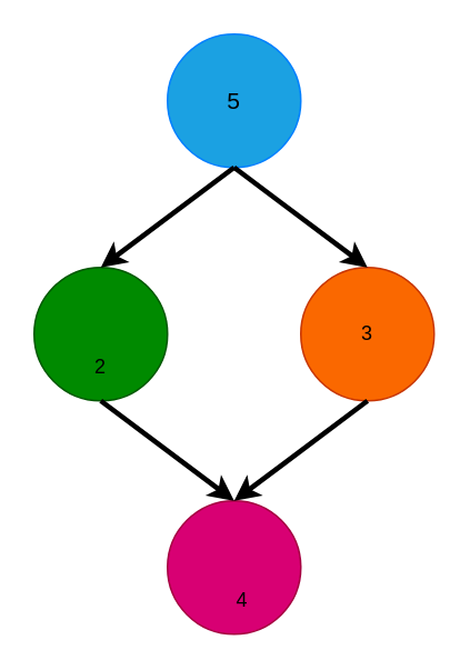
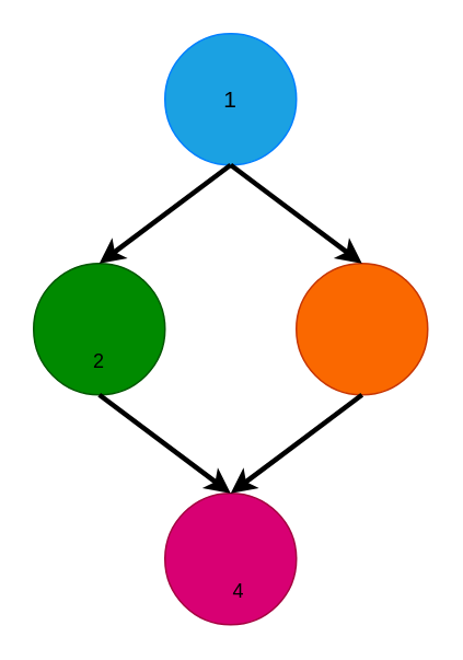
  <mxCell id="0" />
  <mxCell id="1" parent="0" />
  <mxCell id="2" value="" style="ellipse;whiteSpace=wrap;html=1;aspect=fixed;fillColor=#1BA1E2;strokeColor=#007FFF;" vertex="1" parent="1"><mxGeometry x="100" y="20" width="80" height="80" as="geometry" /></mxCell>
  <mxCell id="3" value="" style="ellipse;whiteSpace=wrap;html=1;aspect=fixed;fillColor=#008a00;fontColor=#ffffff;strokeColor=#005700;" vertex="1" parent="1"><mxGeometry x="20" y="160" width="80" height="80" as="geometry" /></mxCell>
  <mxCell id="4" value="" style="ellipse;whiteSpace=wrap;html=1;aspect=fixed;fillColor=#fa6800;fontColor=#000000;strokeColor=#C73500;" vertex="1" parent="1"><mxGeometry x="180" y="160" width="80" height="80" as="geometry" /></mxCell>
  <mxCell id="5" value="" style="ellipse;whiteSpace=wrap;html=1;aspect=fixed;fillColor=#d80073;strokeColor=#A50040;fontColor=#ffffff;" vertex="1" parent="1"><mxGeometry x="100" y="300" width="80" height="80" as="geometry" /></mxCell>
  <mxCell id="6" value="" style="endArrow=classic;html=1;rounded=0;entryX=0.5;entryY=0;entryDx=0;entryDy=0;exitX=0.5;exitY=1;exitDx=0;exitDy=0;targetPerimeterSpacing=0;strokeWidth=3;" edge="1" parent="1" source="2" target="3"><mxGeometry width="50" height="50" relative="1" as="geometry"><mxPoint x="140" y="270" as="sourcePoint" /><mxPoint x="190" y="220" as="targetPoint" /></mxGeometry></mxCell>
  <mxCell id="7" value="" style="endArrow=classic;html=1;rounded=0;entryX=0.5;entryY=0;entryDx=0;entryDy=0;targetPerimeterSpacing=0;strokeWidth=3;" edge="1" parent="1" target="4"><mxGeometry width="50" height="50" relative="1" as="geometry"><mxPoint x="140" y="100" as="sourcePoint" /><mxPoint x="70" y="170" as="targetPoint" /></mxGeometry></mxCell>
  <mxCell id="8" value="" style="endArrow=classic;html=1;rounded=0;entryX=0.5;entryY=0;entryDx=0;entryDy=0;exitX=0.5;exitY=1;exitDx=0;exitDy=0;targetPerimeterSpacing=0;strokeWidth=3;" edge="1" parent="1" source="3" target="5"><mxGeometry width="50" height="50" relative="1" as="geometry"><mxPoint x="160" y="120" as="sourcePoint" /><mxPoint x="80" y="180" as="targetPoint" /></mxGeometry></mxCell>
  <mxCell id="9" value="" style="endArrow=classic;html=1;rounded=0;exitX=0.5;exitY=1;exitDx=0;exitDy=0;targetPerimeterSpacing=0;strokeWidth=3;" edge="1" parent="1" source="4"><mxGeometry width="50" height="50" relative="1" as="geometry"><mxPoint x="170" y="130" as="sourcePoint" /><mxPoint x="140" y="300" as="targetPoint" /></mxGeometry></mxCell>
- <mxCell id="10" value="&lt;font style=&quot;font-size: 14px;&quot;&gt;5&lt;/font&gt;" style="text;html=1;strokeColor=none;fillColor=none;align=center;verticalAlign=middle;whiteSpace=wrap;rounded=0;" vertex="1" parent="1"><mxGeometry x="110" y="45" width="60" height="30" as="geometry" /></mxCell>
- <mxCell id="11" value="3" style="text;html=1;strokeColor=none;fillColor=none;align=center;verticalAlign=middle;whiteSpace=wrap;rounded=0;" vertex="1" parent="1"><mxGeometry x="190" y="185" width="60" height="30" as="geometry" /></mxCell>
+ <mxCell id="10" value="&lt;font style=&quot;font-size: 14px;&quot;&gt;1&lt;/font&gt;" style="text;html=1;strokeColor=none;fillColor=none;align=center;verticalAlign=middle;whiteSpace=wrap;rounded=0;" vertex="1" parent="1"><mxGeometry x="110" y="45" width="60" height="30" as="geometry" /></mxCell>
  <mxCell id="12" value="2" style="text;html=1;strokeColor=none;fillColor=none;align=center;verticalAlign=middle;whiteSpace=wrap;rounded=0;" vertex="1" parent="1"><mxGeometry x="30" y="205" width="60" height="30" as="geometry" /></mxCell>
  <mxCell id="13" value="4" style="text;html=1;strokeColor=none;fillColor=none;align=center;verticalAlign=middle;whiteSpace=wrap;rounded=0;" vertex="1" parent="1"><mxGeometry x="115" y="345" width="60" height="30" as="geometry" /></mxCell>
